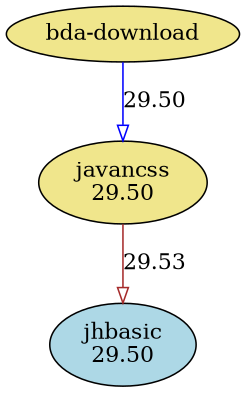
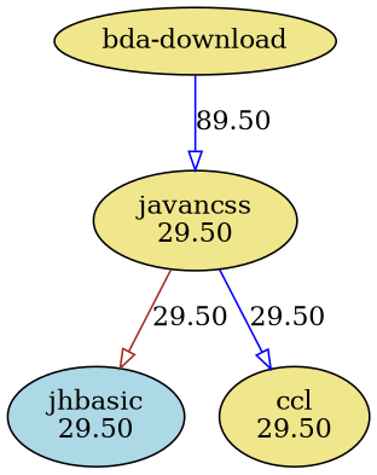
  digraph {
    node [fillcolor=khaki style=filled]
    edge [arrowhead=onormal color=blue]
    n1 [label="bda-download"]
    n2 [label="javancss\n29.50"]
    n3 [fillcolor=lightblue label="jhbasic\n29.50"]
-   n1 -> n2 [label=29.50]
-   n2 -> n3 [color=brown label=29.53]
+   n4 [label="ccl\n29.50"]
+   n1 -> n2 [label=89.50]
+   n2 -> n3 [color=brown label=29.50]
+   n2 -> n4 [label=29.50]
  }
